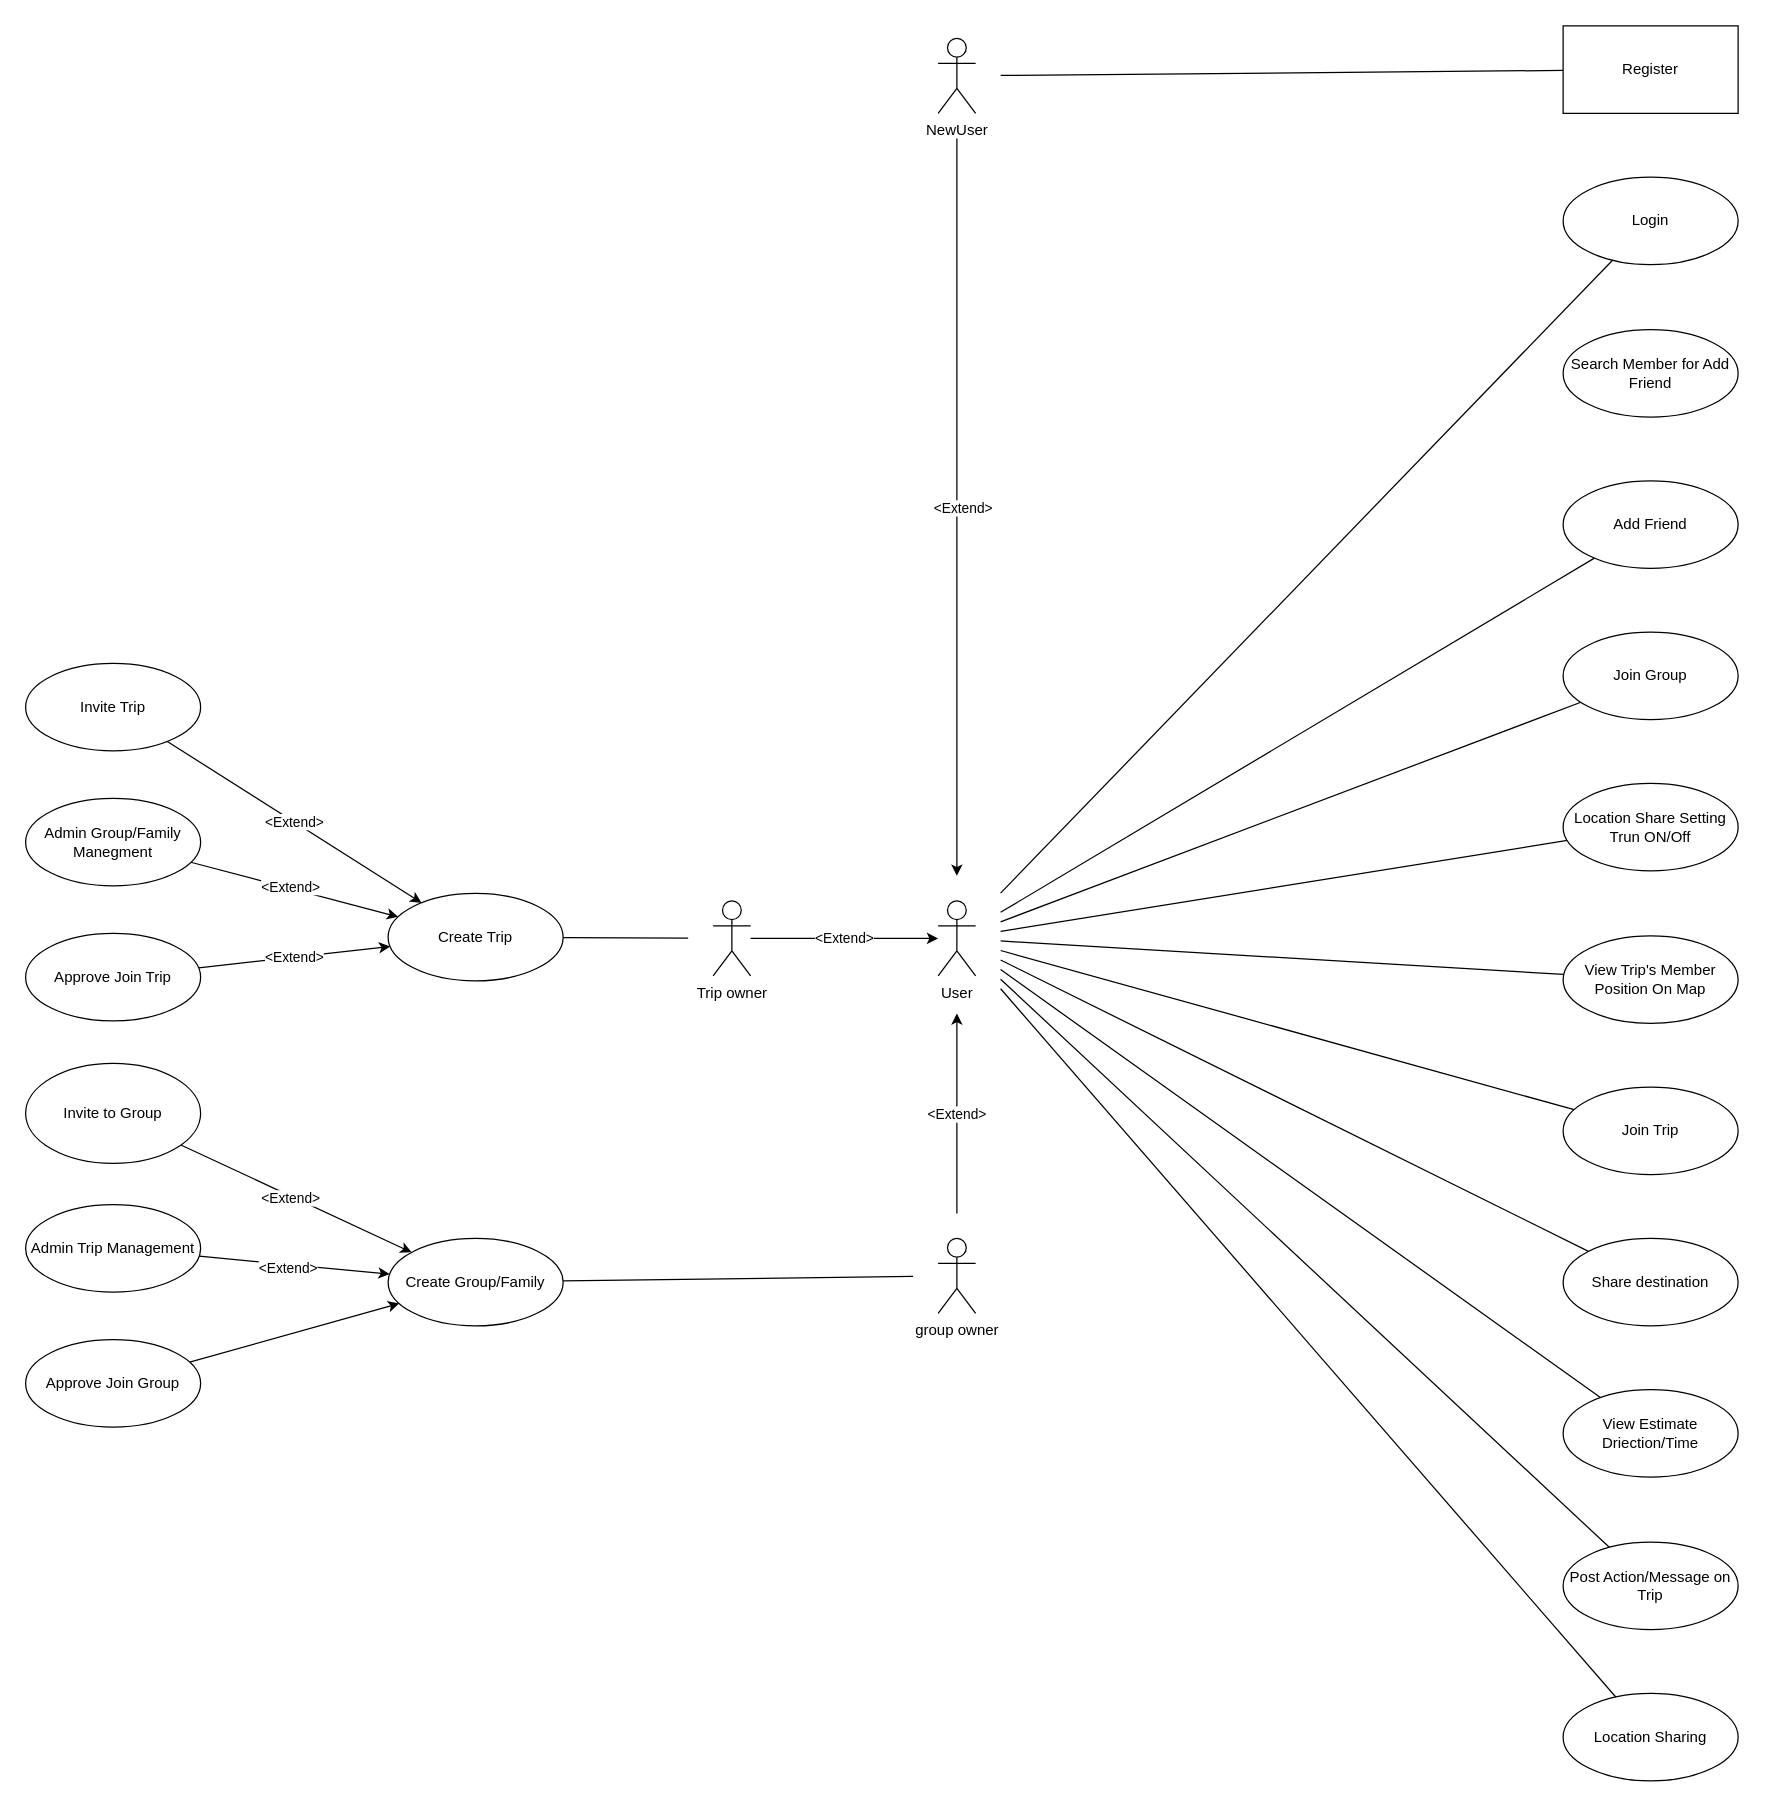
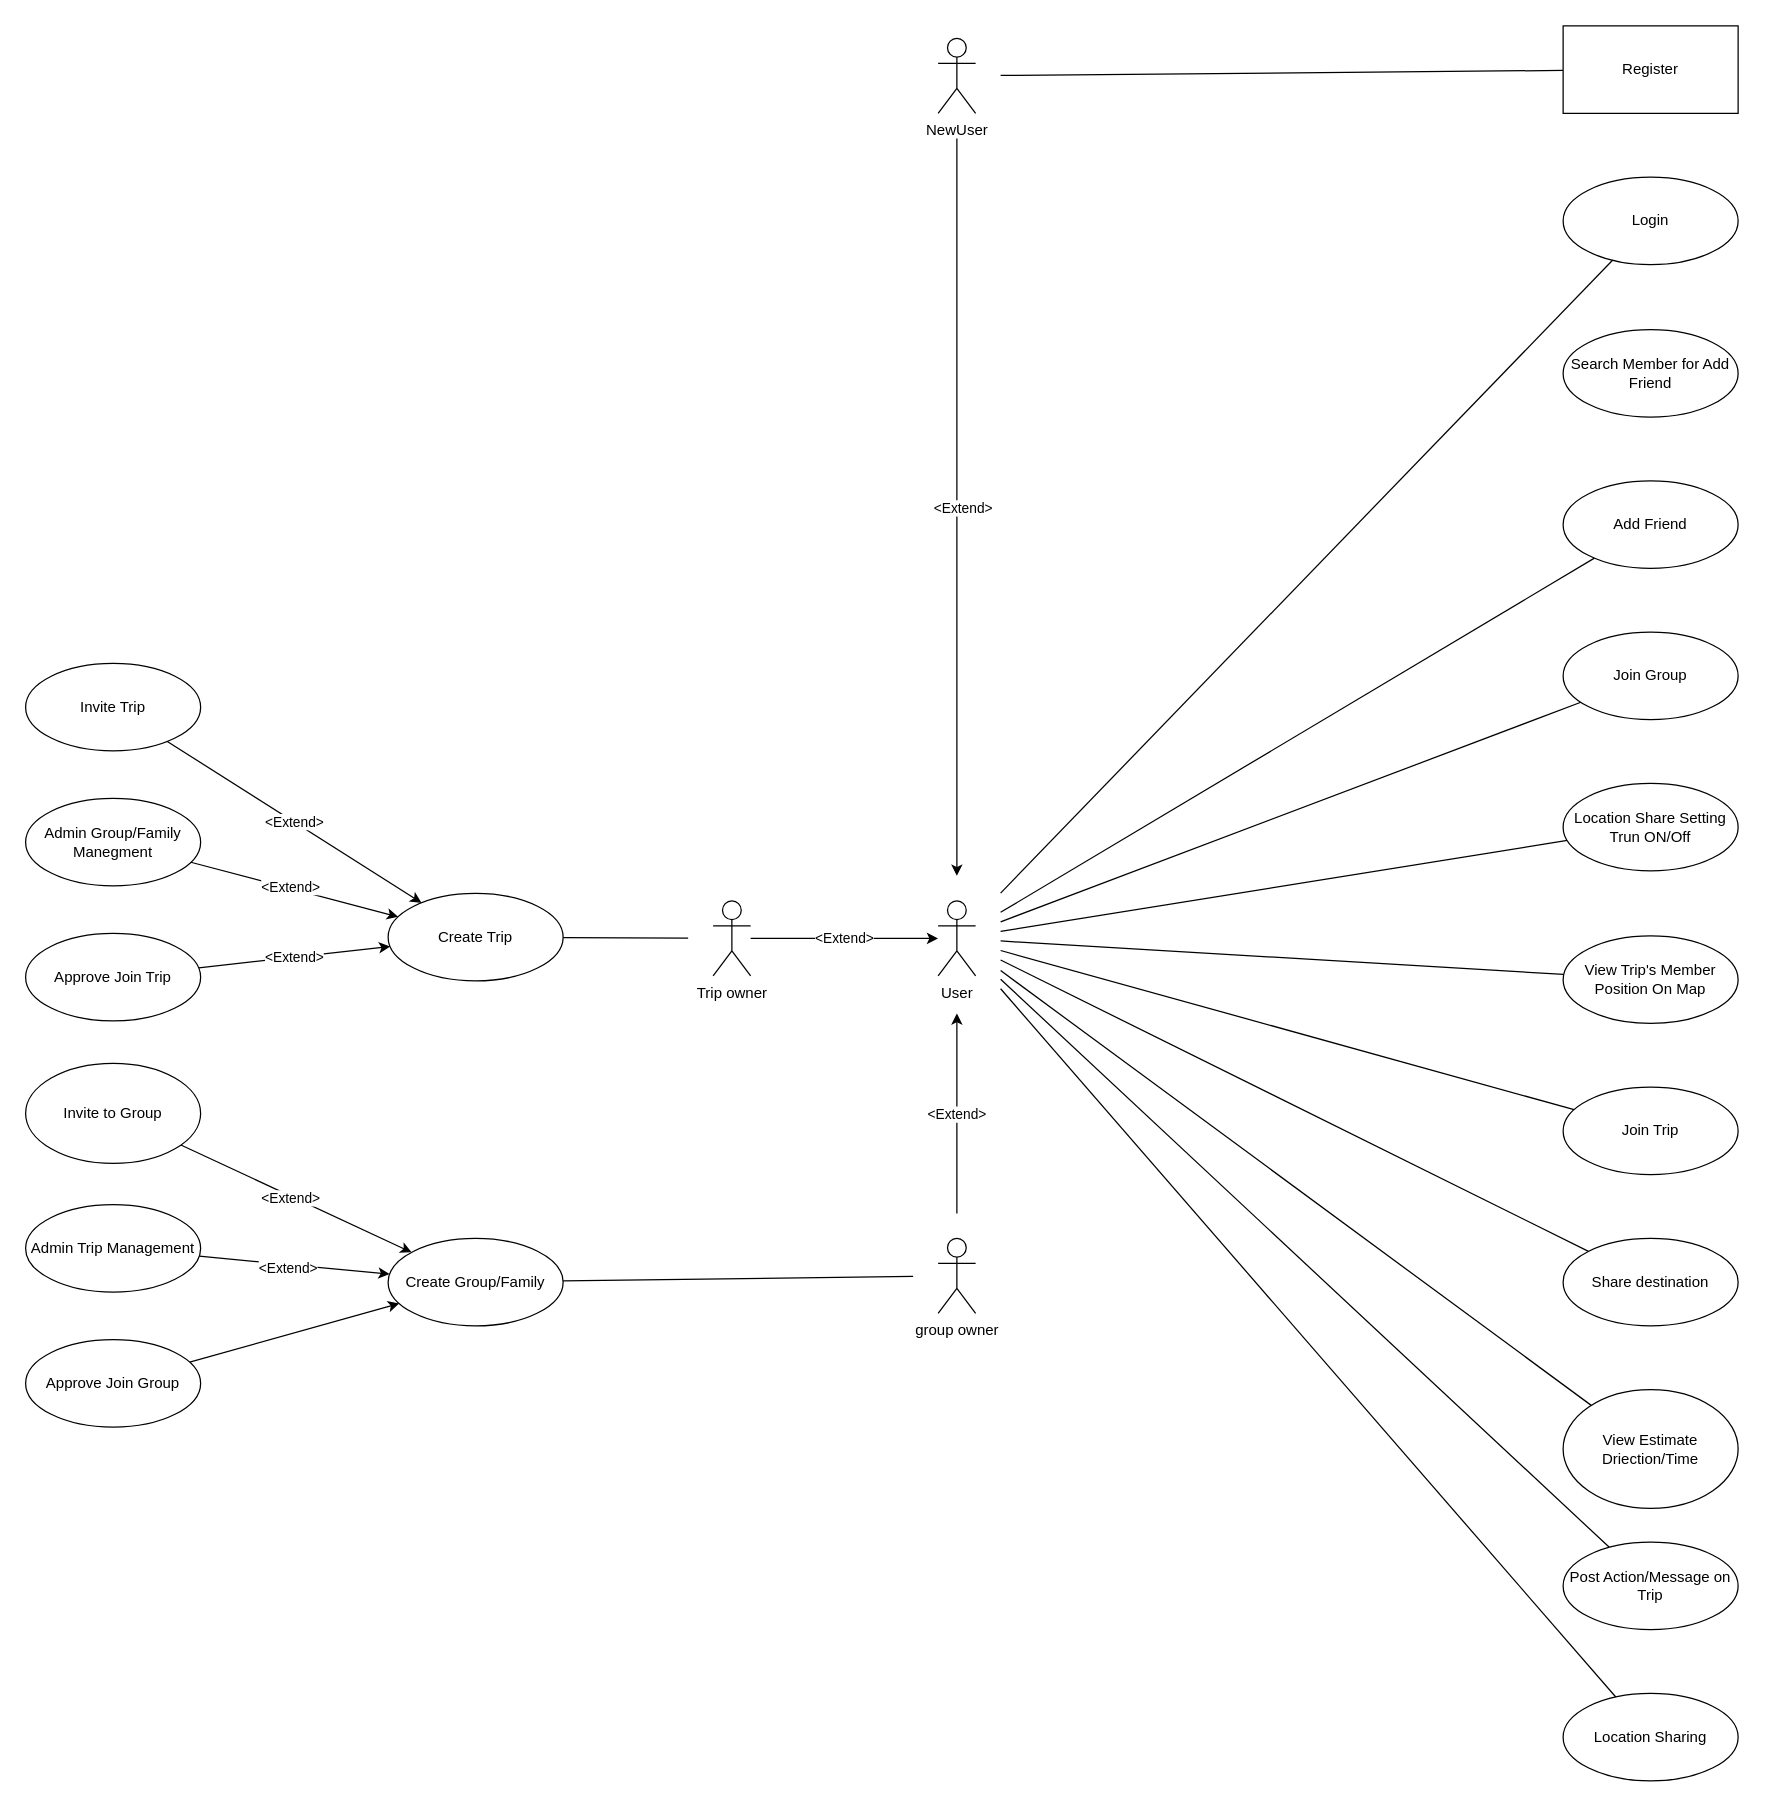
  <mxCell id="0" />
  <mxCell id="1" parent="0" />
  <mxCell id="2" style="rounded=0;orthogonalLoop=1;jettySize=auto;html=1;targetPerimeterSpacing=0;sourcePerimeterSpacing=20;endArrow=none;endFill=0;" parent="1" source="5" target="6" edge="1"><mxGeometry relative="1" as="geometry" /></mxCell>
  <mxCell id="3" style="rounded=0;orthogonalLoop=1;jettySize=auto;html=1;targetPerimeterSpacing=20;sourcePerimeterSpacing=20;" parent="1" source="5" target="17" edge="1"><mxGeometry relative="1" as="geometry"><mxPoint x="765" y="690" as="targetPoint" /></mxGeometry></mxCell>
  <mxCell id="4" value="&amp;lt;Extend&amp;gt;" style="edgeLabel;html=1;align=center;verticalAlign=middle;resizable=0;points=[];" parent="3" vertex="1" connectable="0"><mxGeometry x="-0.001" y="4" relative="1" as="geometry"><mxPoint as="offset" /></mxGeometry></mxCell>
  <mxCell id="5" value="NewUser" style="shape=umlActor;html=1;verticalLabelPosition=bottom;verticalAlign=top;align=center;spacingTop=0;spacing=2;" parent="1" vertex="1"><mxGeometry x="750" y="30" width="30" height="60" as="geometry" /></mxCell>
  <mxCell id="6" value="Register" style="whiteSpace=wrap;html=1;shadow=0;rounded=0;" parent="1" vertex="1"><mxGeometry x="1250" y="20" width="140" height="70" as="geometry" /></mxCell>
  <mxCell id="7" style="rounded=0;orthogonalLoop=1;jettySize=auto;html=1;endArrow=none;endFill=0;sourcePerimeterSpacing=20;" parent="1" source="17" target="18" edge="1"><mxGeometry relative="1" as="geometry" /></mxCell>
  <mxCell id="8" style="rounded=0;orthogonalLoop=1;jettySize=auto;html=1;sourcePerimeterSpacing=20;endArrow=none;endFill=0;" parent="1" source="17" target="25" edge="1"><mxGeometry relative="1" as="geometry" /></mxCell>
  <mxCell id="9" style="rounded=0;orthogonalLoop=1;jettySize=auto;html=1;sourcePerimeterSpacing=20;endArrow=none;endFill=0;" parent="1" source="17" target="28" edge="1"><mxGeometry relative="1" as="geometry" /></mxCell>
  <mxCell id="10" style="rounded=0;orthogonalLoop=1;jettySize=auto;html=1;sourcePerimeterSpacing=20;endArrow=none;endFill=0;" parent="1" source="17" target="34" edge="1"><mxGeometry relative="1" as="geometry" /></mxCell>
  <mxCell id="11" style="rounded=0;orthogonalLoop=1;jettySize=auto;html=1;endArrow=none;endFill=0;sourcePerimeterSpacing=20;" parent="1" source="17" target="33" edge="1"><mxGeometry relative="1" as="geometry" /></mxCell>
  <mxCell id="12" style="rounded=0;orthogonalLoop=1;jettySize=auto;html=1;sourcePerimeterSpacing=20;endArrow=none;endFill=0;" parent="1" source="17" target="30" edge="1"><mxGeometry relative="1" as="geometry" /></mxCell>
  <mxCell id="13" style="rounded=0;orthogonalLoop=1;jettySize=auto;html=1;endArrow=none;endFill=0;sourcePerimeterSpacing=20;" parent="1" source="17" target="35" edge="1"><mxGeometry relative="1" as="geometry" /></mxCell>
  <mxCell id="14" style="rounded=0;orthogonalLoop=1;jettySize=auto;html=1;sourcePerimeterSpacing=20;endArrow=none;endFill=0;" parent="1" source="17" target="36" edge="1"><mxGeometry relative="1" as="geometry" /></mxCell>
  <mxCell id="15" style="rounded=0;orthogonalLoop=1;jettySize=auto;html=1;sourcePerimeterSpacing=20;endArrow=none;endFill=0;" parent="1" source="17" target="37" edge="1"><mxGeometry relative="1" as="geometry" /></mxCell>
  <mxCell id="16" style="rounded=0;orthogonalLoop=1;jettySize=auto;html=1;endArrow=none;endFill=0;sourcePerimeterSpacing=20;" parent="1" source="17" target="38" edge="1"><mxGeometry relative="1" as="geometry" /></mxCell>
  <mxCell id="17" value="User" style="shape=umlActor;html=1;verticalLabelPosition=bottom;verticalAlign=top;align=center;" parent="1" vertex="1"><mxGeometry x="750" y="720" width="30" height="60" as="geometry" /></mxCell>
  <mxCell id="18" value="Login" style="ellipse;whiteSpace=wrap;html=1;shadow=0;" parent="1" vertex="1"><mxGeometry x="1250" y="141" width="140" height="70" as="geometry" /></mxCell>
  <mxCell id="19" value="&amp;lt;Extend&amp;gt;" style="rounded=0;orthogonalLoop=1;jettySize=auto;html=1;" parent="1" source="27" target="21" edge="1"><mxGeometry x="-0.041" y="-2" relative="1" as="geometry"><mxPoint as="offset" /></mxGeometry></mxCell>
  <mxCell id="20" style="rounded=0;orthogonalLoop=1;jettySize=auto;html=1;" parent="1" source="29" target="21" edge="1"><mxGeometry relative="1" as="geometry" /></mxCell>
  <mxCell id="21" value="Create Group/Family" style="ellipse;whiteSpace=wrap;html=1;shadow=0;" parent="1" vertex="1"><mxGeometry x="310" y="990" width="140" height="70" as="geometry" /></mxCell>
  <mxCell id="22" value="&amp;lt;Extend&amp;gt;" style="rounded=0;orthogonalLoop=1;jettySize=auto;html=1;" parent="1" source="31" target="24" edge="1"><mxGeometry relative="1" as="geometry" /></mxCell>
  <mxCell id="23" value="&amp;lt;Extend&amp;gt;" style="rounded=0;orthogonalLoop=1;jettySize=auto;html=1;" parent="1" source="32" target="24" edge="1"><mxGeometry relative="1" as="geometry" /></mxCell>
  <mxCell id="24" value="Create Trip" style="ellipse;whiteSpace=wrap;html=1;shadow=0;" parent="1" vertex="1"><mxGeometry x="310" y="714" width="140" height="70" as="geometry" /></mxCell>
  <mxCell id="25" value="Add Friend" style="ellipse;whiteSpace=wrap;html=1;shadow=0;" parent="1" vertex="1"><mxGeometry x="1250" y="384" width="140" height="70" as="geometry" /></mxCell>
  <mxCell id="26" value="Search Member for Add Friend" style="ellipse;whiteSpace=wrap;html=1;shadow=0;" parent="1" vertex="1"><mxGeometry x="1250" y="263" width="140" height="70" as="geometry" /></mxCell>
  <mxCell id="27" value="Invite to Group" style="ellipse;whiteSpace=wrap;html=1;shadow=0;" parent="1" vertex="1"><mxGeometry x="20" y="850" width="140" height="80" as="geometry" /></mxCell>
  <mxCell id="28" value="Join Group" style="ellipse;whiteSpace=wrap;html=1;shadow=0;" parent="1" vertex="1"><mxGeometry x="1250" y="505" width="140" height="70" as="geometry" /></mxCell>
  <mxCell id="29" value="Approve Join Group" style="ellipse;whiteSpace=wrap;html=1;shadow=0;" parent="1" vertex="1"><mxGeometry x="20" y="1071" width="140" height="70" as="geometry" /></mxCell>
  <mxCell id="30" value="Join Trip" style="ellipse;whiteSpace=wrap;html=1;" parent="1" vertex="1"><mxGeometry x="1250" y="869" width="140" height="70" as="geometry" /></mxCell>
  <mxCell id="31" value="Invite Trip" style="ellipse;whiteSpace=wrap;html=1;" parent="1" vertex="1"><mxGeometry x="20" y="530" width="140" height="70" as="geometry" /></mxCell>
  <mxCell id="32" value="Approve Join Trip" style="ellipse;whiteSpace=wrap;html=1;" parent="1" vertex="1"><mxGeometry x="20" y="746" width="140" height="70" as="geometry" /></mxCell>
  <mxCell id="33" value="Location Sharing" style="ellipse;whiteSpace=wrap;html=1;" parent="1" vertex="1"><mxGeometry x="1250" y="1354" width="140" height="70" as="geometry" /></mxCell>
  <mxCell id="34" value="Location Share Setting&lt;br&gt;Trun ON/Off" style="ellipse;whiteSpace=wrap;html=1;shadow=0;" parent="1" vertex="1"><mxGeometry x="1250" y="626" width="140" height="70" as="geometry" /></mxCell>
  <mxCell id="35" value="View Trip's Member Position On Map" style="ellipse;whiteSpace=wrap;html=1;shadow=0;" parent="1" vertex="1"><mxGeometry x="1250" y="748" width="140" height="70" as="geometry" /></mxCell>
  <mxCell id="36" value="Share destination" style="ellipse;whiteSpace=wrap;html=1;" parent="1" vertex="1"><mxGeometry x="1250" y="990" width="140" height="70" as="geometry" /></mxCell>
- <mxCell id="37" value="View Estimate Driection/Time" style="ellipse;whiteSpace=wrap;html=1;" parent="1" vertex="1"><mxGeometry x="1250" y="1111" width="140" height="70" as="geometry" /></mxCell>
+ <mxCell id="37" value="View Estimate Driection/Time" style="ellipse;whiteSpace=wrap;html=1;" parent="1" vertex="1"><mxGeometry x="1250" y="1111" width="140" height="95" as="geometry" /></mxCell>
  <mxCell id="38" value="Post Action/Message on Trip" style="ellipse;whiteSpace=wrap;html=1;" parent="1" vertex="1"><mxGeometry x="1250" y="1233" width="140" height="70" as="geometry" /></mxCell>
  <mxCell id="39" style="edgeStyle=none;html=1;" parent="1" source="41" target="24" edge="1"><mxGeometry relative="1" as="geometry" /></mxCell>
  <mxCell id="40" value="&amp;lt;Extend&amp;gt;" style="edgeLabel;html=1;align=center;verticalAlign=middle;resizable=0;points=[];" parent="39" vertex="1" connectable="0"><mxGeometry x="-0.042" y="1" relative="1" as="geometry"><mxPoint as="offset" /></mxGeometry></mxCell>
  <mxCell id="41" value="Admin Group/Family Manegment" style="ellipse;whiteSpace=wrap;html=1;" parent="1" vertex="1"><mxGeometry x="20" y="638" width="140" height="70" as="geometry" /></mxCell>
  <mxCell id="42" style="edgeStyle=none;html=1;" parent="1" source="44" target="21" edge="1"><mxGeometry relative="1" as="geometry" /></mxCell>
  <mxCell id="43" value="&amp;lt;Extend&amp;gt;" style="edgeLabel;html=1;align=center;verticalAlign=middle;resizable=0;points=[];" parent="42" vertex="1" connectable="0"><mxGeometry x="-0.073" y="-4" relative="1" as="geometry"><mxPoint y="-1" as="offset" /></mxGeometry></mxCell>
  <mxCell id="44" value="Admin Trip Management" style="ellipse;whiteSpace=wrap;html=1;" parent="1" vertex="1"><mxGeometry x="20" y="963" width="140" height="70" as="geometry" /></mxCell>
  <mxCell id="45" style="rounded=0;orthogonalLoop=1;jettySize=auto;html=1;sourcePerimeterSpacing=20;endArrow=none;endFill=0;" parent="1" source="48" target="21" edge="1"><mxGeometry relative="1" as="geometry" /></mxCell>
  <mxCell id="46" style="edgeStyle=orthogonalEdgeStyle;rounded=0;orthogonalLoop=1;jettySize=auto;html=1;sourcePerimeterSpacing=20;targetPerimeterSpacing=30;" parent="1" source="48" target="17" edge="1"><mxGeometry relative="1" as="geometry" /></mxCell>
  <mxCell id="47" value="&amp;lt;Extend&amp;gt;" style="edgeLabel;html=1;align=center;verticalAlign=middle;resizable=0;points=[];" parent="46" vertex="1" connectable="0"><mxGeometry x="0.004" y="1" relative="1" as="geometry"><mxPoint as="offset" /></mxGeometry></mxCell>
  <mxCell id="48" value="group owner" style="shape=umlActor;html=1;verticalLabelPosition=bottom;verticalAlign=top;align=center;" parent="1" vertex="1"><mxGeometry x="750" y="990" width="30" height="60" as="geometry" /></mxCell>
  <mxCell id="49" style="rounded=0;orthogonalLoop=1;jettySize=auto;html=1;sourcePerimeterSpacing=20;endArrow=none;endFill=0;" parent="1" source="51" target="24" edge="1"><mxGeometry relative="1" as="geometry" /></mxCell>
  <mxCell id="50" value="&amp;lt;Extend&amp;gt;" style="edgeStyle=orthogonalEdgeStyle;rounded=0;orthogonalLoop=1;jettySize=auto;html=1;" parent="1" source="51" target="17" edge="1"><mxGeometry relative="1" as="geometry" /></mxCell>
  <mxCell id="51" value="Trip owner" style="shape=umlActor;html=1;verticalLabelPosition=bottom;verticalAlign=top;align=center;" parent="1" vertex="1"><mxGeometry x="570" y="720" width="30" height="60" as="geometry" /></mxCell>
